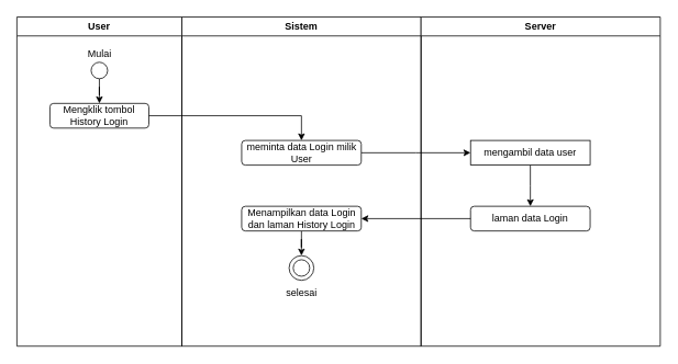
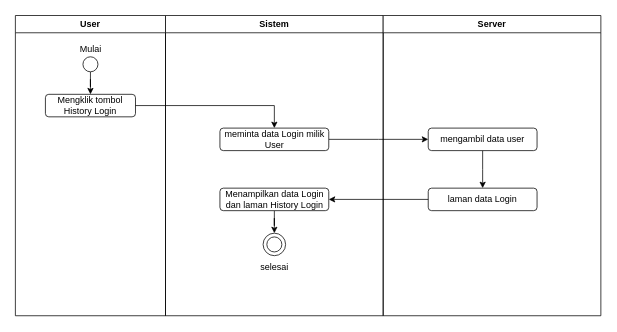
  <mxCell id="0" />
  <mxCell id="1" parent="0" />
  <mxCell id="2" value="User" style="swimlane;whiteSpace=wrap;html=1;" parent="1" vertex="1"><mxGeometry x="20" y="20" width="200" height="400" as="geometry" /></mxCell>
  <mxCell id="3" value="" style="edgeStyle=orthogonalEdgeStyle;rounded=0;orthogonalLoop=1;jettySize=auto;html=1;" parent="2" source="4" target="5" edge="1"><mxGeometry relative="1" as="geometry" /></mxCell>
  <mxCell id="4" value="" style="ellipse;whiteSpace=wrap;html=1;aspect=fixed;color=black;" parent="2" vertex="1"><mxGeometry x="90" y="55" width="20" height="20" as="geometry" /></mxCell>
  <mxCell id="5" value="Mengklik tombol History Login" style="rounded=1;whiteSpace=wrap;html=1;" parent="2" vertex="1"><mxGeometry x="40" y="105" width="120" height="30" as="geometry" /></mxCell>
  <mxCell id="6" value="Mulai" style="text;html=1;align=center;verticalAlign=middle;resizable=0;points=[];autosize=1;strokeColor=none;fillColor=none;" parent="2" vertex="1"><mxGeometry x="75" y="30" width="50" height="30" as="geometry" /></mxCell>
  <mxCell id="7" value="Sistem" style="swimlane;whiteSpace=wrap;html=1;" parent="1" vertex="1"><mxGeometry x="220" y="20" width="290" height="400" as="geometry" /></mxCell>
  <mxCell id="8" style="edgeStyle=orthogonalEdgeStyle;rounded=0;orthogonalLoop=1;jettySize=auto;html=1;" parent="7" source="9" edge="1"><mxGeometry relative="1" as="geometry"><mxPoint x="350" y="165" as="targetPoint" /></mxGeometry></mxCell>
  <mxCell id="9" value="meminta data Login milik User" style="rounded=1;whiteSpace=wrap;html=1;" parent="7" vertex="1"><mxGeometry x="72.5" y="150" width="145" height="30" as="geometry" /></mxCell>
  <mxCell id="10" style="edgeStyle=orthogonalEdgeStyle;rounded=0;orthogonalLoop=1;jettySize=auto;html=1;entryX=0.5;entryY=0;entryDx=0;entryDy=0;" parent="7" source="11" target="12" edge="1"><mxGeometry relative="1" as="geometry" /></mxCell>
  <mxCell id="11" value="Menampilkan data Login dan laman History Login" style="rounded=1;whiteSpace=wrap;html=1;" parent="7" vertex="1"><mxGeometry x="72.5" y="230" width="145" height="30" as="geometry" /></mxCell>
  <mxCell id="12" value="" style="ellipse;whiteSpace=wrap;html=1;aspect=fixed;color=black;" parent="7" vertex="1"><mxGeometry x="130" y="290" width="30" height="30" as="geometry" /></mxCell>
  <mxCell id="13" value="" style="ellipse;whiteSpace=wrap;html=1;aspect=fixed;color=black;" parent="7" vertex="1"><mxGeometry x="135" y="295" width="20" height="20" as="geometry" /></mxCell>
  <mxCell id="14" value="selesai" style="text;html=1;align=center;verticalAlign=middle;resizable=0;points=[];autosize=1;strokeColor=none;fillColor=none;" parent="7" vertex="1"><mxGeometry x="115" y="320" width="60" height="30" as="geometry" /></mxCell>
  <mxCell id="15" value="Server" style="swimlane;whiteSpace=wrap;html=1;" parent="1" vertex="1"><mxGeometry x="510" y="20" width="290" height="400" as="geometry" /></mxCell>
  <mxCell id="16" style="edgeStyle=orthogonalEdgeStyle;rounded=0;orthogonalLoop=1;jettySize=auto;html=1;" parent="15" source="17" edge="1"><mxGeometry relative="1" as="geometry"><mxPoint x="132.5" y="230" as="targetPoint" /></mxGeometry></mxCell>
- <mxCell id="17" value="mengambil data user" style="whiteSpace=wrap;html=1;rounded=0;" parent="15" vertex="1"><mxGeometry x="60" y="150" width="145" height="30" as="geometry" /></mxCell>
+ <mxCell id="17" value="mengambil data user" style="rounded=1;whiteSpace=wrap;html=1;" parent="15" vertex="1"><mxGeometry x="60" y="150" width="145" height="30" as="geometry" /></mxCell>
  <mxCell id="18" value="laman data Login" style="rounded=1;whiteSpace=wrap;html=1;" parent="15" vertex="1"><mxGeometry x="60" y="230" width="145" height="30" as="geometry" /></mxCell>
  <mxCell id="19" style="edgeStyle=orthogonalEdgeStyle;rounded=0;orthogonalLoop=1;jettySize=auto;html=1;entryX=0.5;entryY=0;entryDx=0;entryDy=0;" parent="1" source="5" target="9" edge="1"><mxGeometry relative="1" as="geometry"><mxPoint x="280" y="140" as="targetPoint" /></mxGeometry></mxCell>
  <mxCell id="20" style="edgeStyle=orthogonalEdgeStyle;rounded=0;orthogonalLoop=1;jettySize=auto;html=1;entryX=1;entryY=0.5;entryDx=0;entryDy=0;" parent="1" source="18" target="11" edge="1"><mxGeometry relative="1" as="geometry" /></mxCell>
